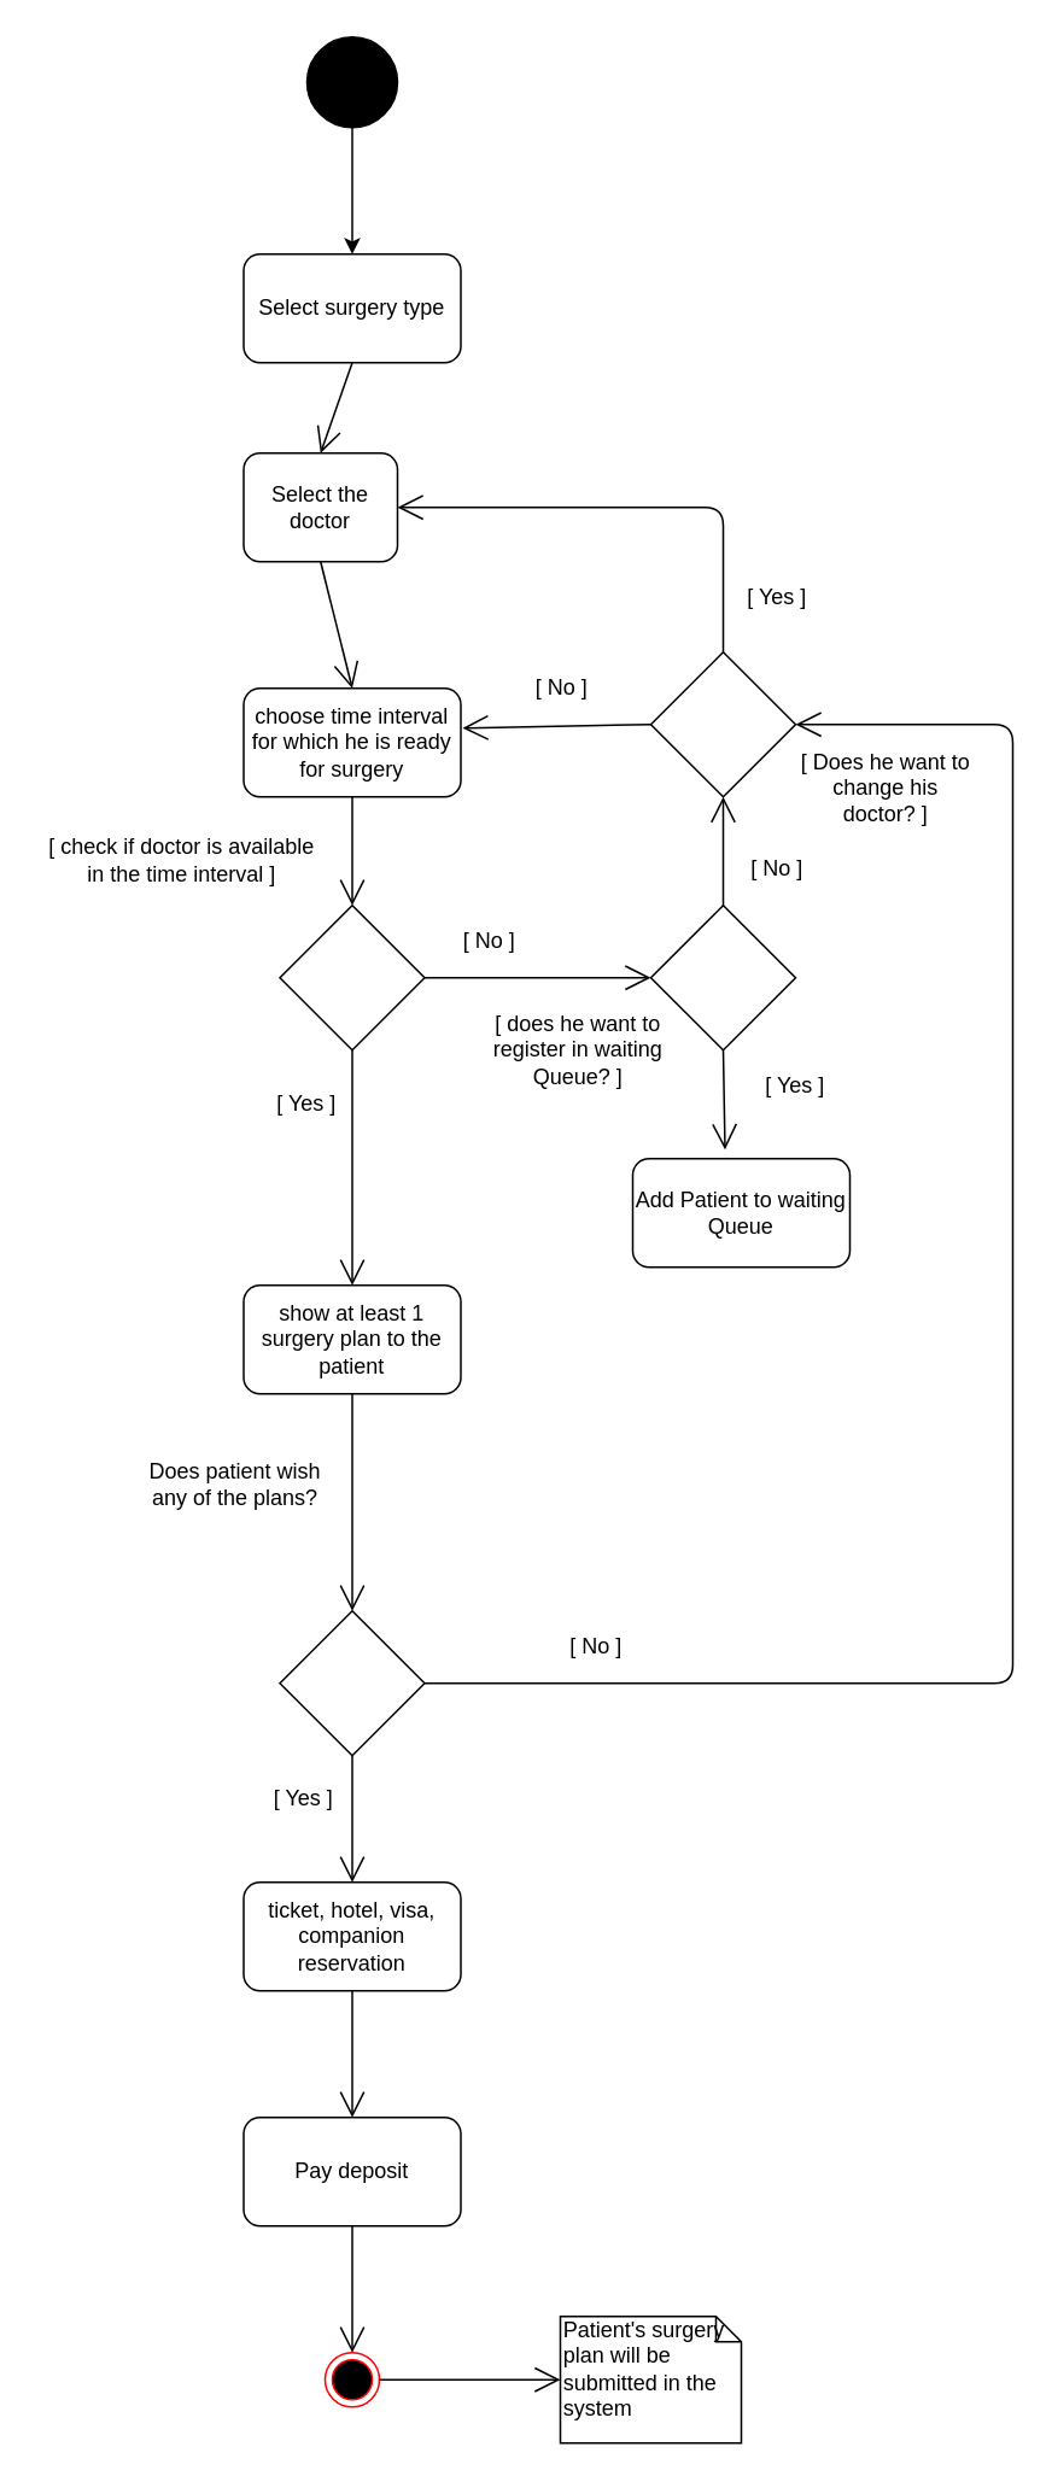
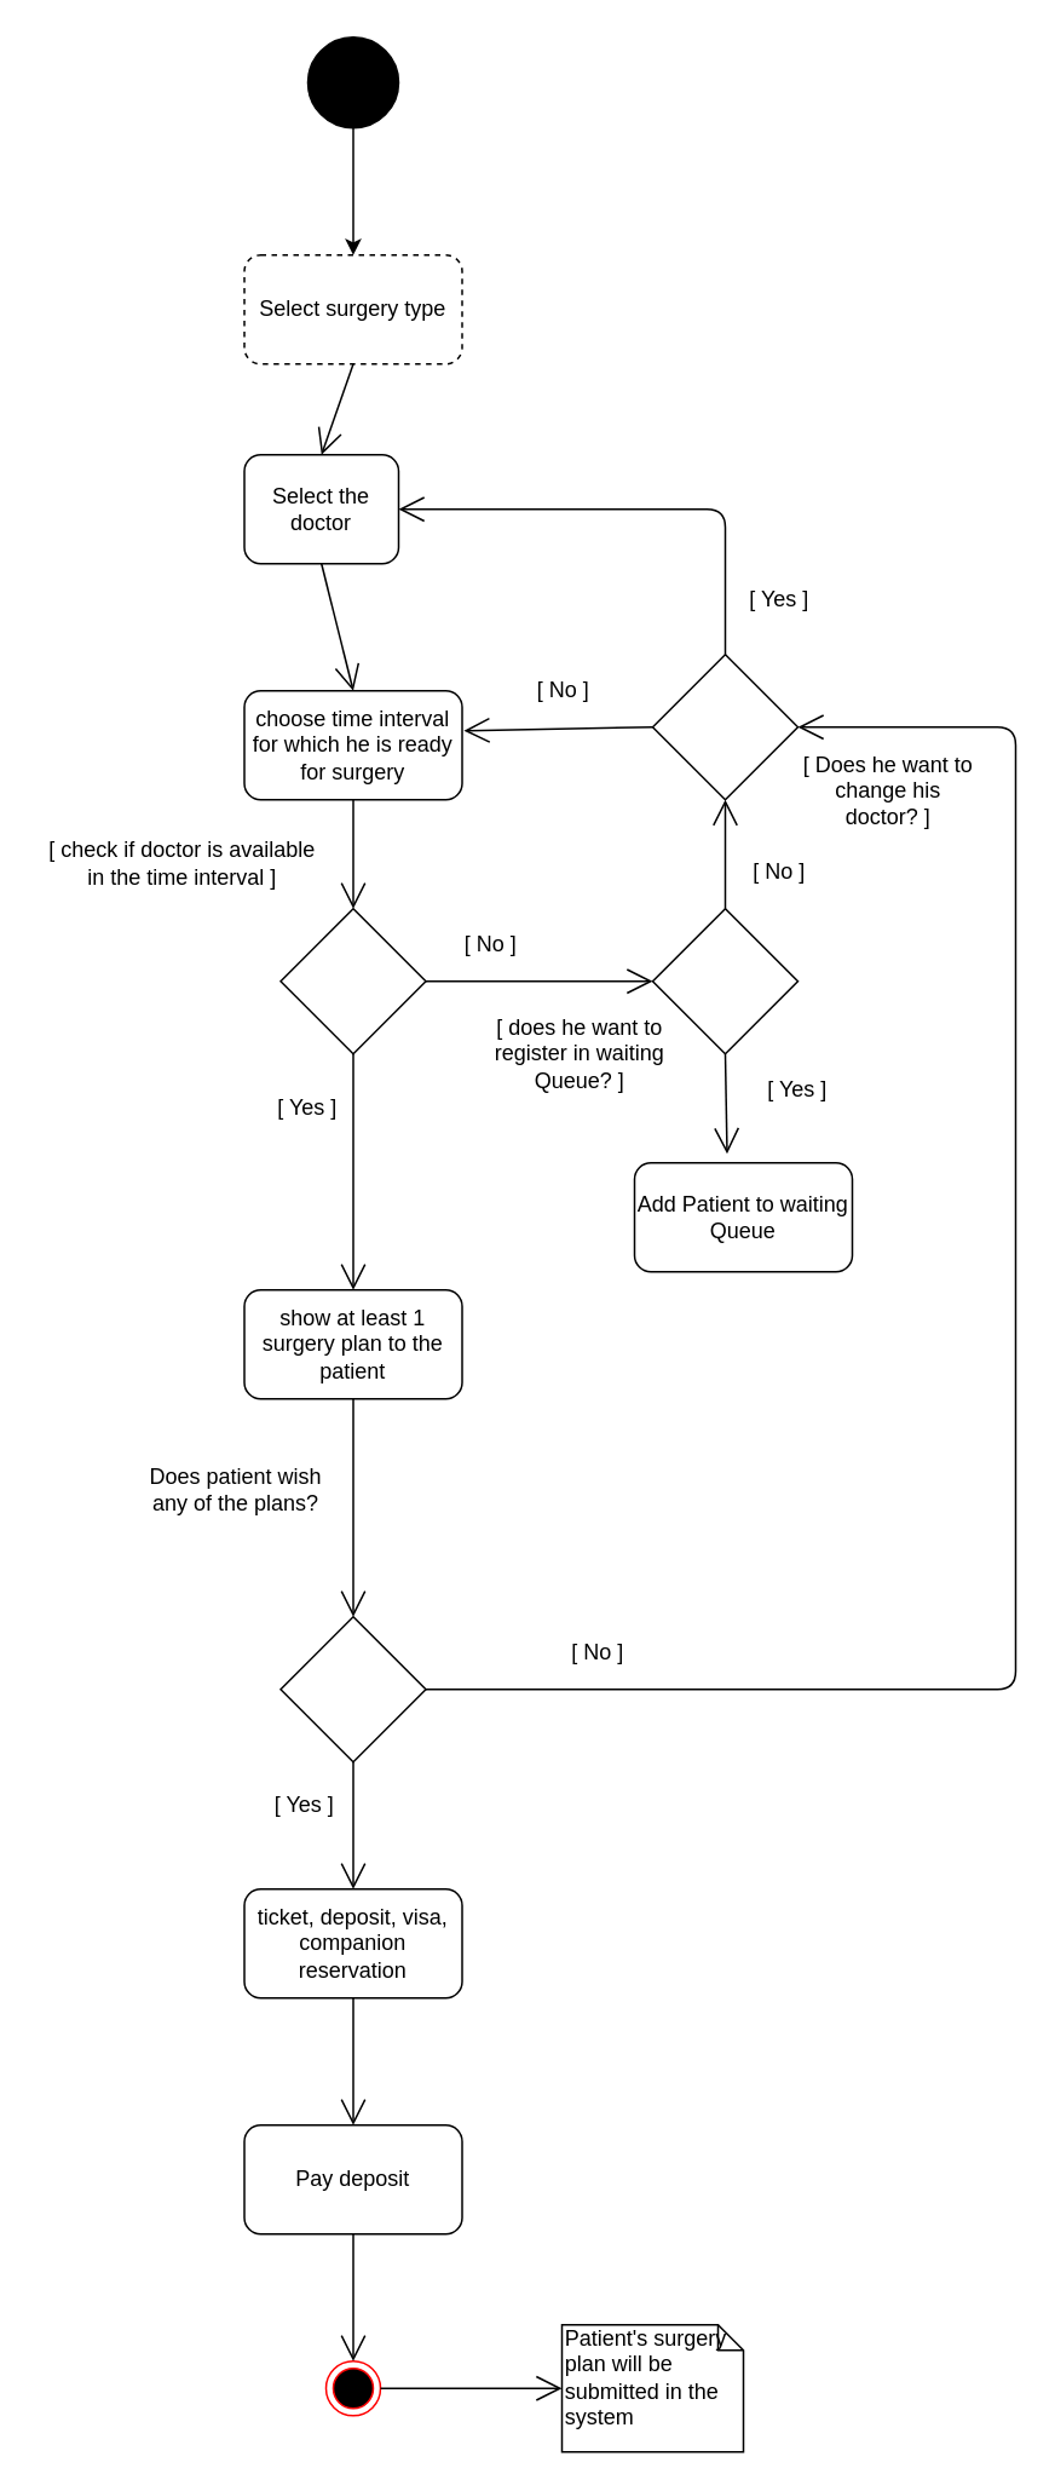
  <mxCell id="0" />
  <mxCell id="1" parent="0" />
  <mxCell id="2" value="" style="ellipse;whiteSpace=wrap;html=1;aspect=fixed;fillColor=#000000;" parent="1" vertex="1"><mxGeometry x="169" y="20" width="50" height="50" as="geometry" /></mxCell>
  <mxCell id="3" value="" style="endArrow=classic;html=1;exitX=0.5;exitY=1;exitDx=0;exitDy=0;entryX=0.5;entryY=0;entryDx=0;entryDy=0;" parent="1" source="2" edge="1" target="20"><mxGeometry width="50" height="50" relative="1" as="geometry"><mxPoint x="199" y="490" as="sourcePoint" /><mxPoint x="194" y="400" as="targetPoint" /></mxGeometry></mxCell>
  <mxCell id="4" value="choose time interval for which he is ready for surgery" style="rounded=1;whiteSpace=wrap;html=1;" vertex="1" parent="1"><mxGeometry x="134" y="380" width="120" height="60" as="geometry" /></mxCell>
  <mxCell id="5" value="" style="endArrow=open;endFill=1;endSize=12;html=1;exitX=0.5;exitY=1;exitDx=0;exitDy=0;entryX=0.5;entryY=0;entryDx=0;entryDy=0;" edge="1" parent="1" source="4" target="6"><mxGeometry width="160" relative="1" as="geometry"><mxPoint x="189" y="520" as="sourcePoint" /><mxPoint x="194" y="480" as="targetPoint" /></mxGeometry></mxCell>
  <mxCell id="6" value="" style="rhombus;whiteSpace=wrap;html=1;" vertex="1" parent="1"><mxGeometry x="154" y="500" width="80" height="80" as="geometry" /></mxCell>
  <mxCell id="7" value="[ check if doctor is available in the time interval ]" style="text;html=1;strokeColor=none;fillColor=none;align=center;verticalAlign=middle;whiteSpace=wrap;rounded=0;" vertex="1" parent="1"><mxGeometry x="20" y="460" width="160" height="30" as="geometry" /></mxCell>
  <mxCell id="8" value="" style="endArrow=open;endFill=1;endSize=12;html=1;exitX=1;exitY=0.5;exitDx=0;exitDy=0;entryX=0;entryY=0.5;entryDx=0;entryDy=0;" edge="1" parent="1" source="6" target="14"><mxGeometry width="160" relative="1" as="geometry"><mxPoint x="339" y="550" as="sourcePoint" /><mxPoint x="369" y="540" as="targetPoint" /></mxGeometry></mxCell>
  <mxCell id="9" value="[ No ]" style="text;html=1;strokeColor=none;fillColor=none;align=center;verticalAlign=middle;whiteSpace=wrap;rounded=0;" vertex="1" parent="1"><mxGeometry x="250" y="510" width="40" height="20" as="geometry" /></mxCell>
  <mxCell id="10" value="" style="endArrow=open;endFill=1;endSize=12;html=1;exitX=0.5;exitY=1;exitDx=0;exitDy=0;entryX=0.425;entryY=-0.083;entryDx=0;entryDy=0;entryPerimeter=0;" edge="1" parent="1" source="14" target="25"><mxGeometry width="160" relative="1" as="geometry"><mxPoint x="429" y="580" as="sourcePoint" /><mxPoint x="399" y="660" as="targetPoint" /></mxGeometry></mxCell>
  <mxCell id="11" value="" style="endArrow=open;endFill=1;endSize=12;html=1;exitX=0.5;exitY=0;exitDx=0;exitDy=0;entryX=0.5;entryY=1;entryDx=0;entryDy=0;" edge="1" parent="1" source="14" target="13"><mxGeometry width="160" relative="1" as="geometry"><mxPoint x="398.5" y="490" as="sourcePoint" /><mxPoint x="399" y="430" as="targetPoint" /></mxGeometry></mxCell>
  <mxCell id="12" value="[ No ]" style="text;html=1;strokeColor=none;fillColor=none;align=center;verticalAlign=middle;whiteSpace=wrap;rounded=0;" vertex="1" parent="1"><mxGeometry x="409" y="470" width="40" height="20" as="geometry" /></mxCell>
  <mxCell id="13" value="" style="rhombus;whiteSpace=wrap;html=1;" vertex="1" parent="1"><mxGeometry x="359" y="360" width="80" height="80" as="geometry" /></mxCell>
  <mxCell id="14" value="" style="rhombus;whiteSpace=wrap;html=1;" vertex="1" parent="1"><mxGeometry x="359" y="500" width="80" height="80" as="geometry" /></mxCell>
  <mxCell id="15" value="[ does he want to register in waiting Queue? ]" style="text;html=1;strokeColor=none;fillColor=none;align=center;verticalAlign=middle;whiteSpace=wrap;rounded=0;" vertex="1" parent="1"><mxGeometry x="259" y="560" width="120" height="40" as="geometry" /></mxCell>
  <mxCell id="16" value="[ Does he want to change his doctor? ]" style="text;html=1;strokeColor=none;fillColor=none;align=center;verticalAlign=middle;whiteSpace=wrap;rounded=0;" vertex="1" parent="1"><mxGeometry x="439" y="420" width="100" height="30" as="geometry" /></mxCell>
  <mxCell id="17" value="" style="endArrow=open;endFill=1;endSize=12;html=1;exitX=0;exitY=0.5;exitDx=0;exitDy=0;entryX=1.008;entryY=0.367;entryDx=0;entryDy=0;entryPerimeter=0;" edge="1" parent="1" source="13" target="4"><mxGeometry width="160" relative="1" as="geometry"><mxPoint x="289" y="320" as="sourcePoint" /><mxPoint x="449" y="320" as="targetPoint" /></mxGeometry></mxCell>
  <mxCell id="18" value="[ No ]" style="text;html=1;strokeColor=none;fillColor=none;align=center;verticalAlign=middle;whiteSpace=wrap;rounded=0;" vertex="1" parent="1"><mxGeometry x="290" y="370" width="40" height="20" as="geometry" /></mxCell>
  <mxCell id="19" value="Select the doctor" style="rounded=1;whiteSpace=wrap;html=1;" vertex="1" parent="1"><mxGeometry x="134" y="250" width="85" height="60" as="geometry" /></mxCell>
- <mxCell id="20" value="Select surgery type" style="rounded=1;whiteSpace=wrap;html=1;" vertex="1" parent="1"><mxGeometry x="134" y="140" width="120" height="60" as="geometry" /></mxCell>
+ <mxCell id="20" value="Select surgery type" style="rounded=1;whiteSpace=wrap;html=1;dashed=1;" vertex="1" parent="1"><mxGeometry x="134" y="140" width="120" height="60" as="geometry" /></mxCell>
  <mxCell id="21" value="" style="endArrow=open;endFill=1;endSize=12;html=1;exitX=0.5;exitY=1;exitDx=0;exitDy=0;entryX=0.5;entryY=0;entryDx=0;entryDy=0;" edge="1" parent="1" source="20" target="19"><mxGeometry width="160" relative="1" as="geometry"><mxPoint x="-91" as="sourcePoint" y="240" /><mxPoint x="69" as="targetPoint" y="240" /></mxGeometry></mxCell>
  <mxCell id="22" value="" style="endArrow=open;endFill=1;endSize=12;html=1;exitX=0.5;exitY=1;exitDx=0;exitDy=0;entryX=0.5;entryY=0;entryDx=0;entryDy=0;" edge="1" parent="1" source="19" target="4"><mxGeometry width="160" relative="1" as="geometry"><mxPoint x="-101" y="330" as="sourcePoint" /><mxPoint x="59" y="330" as="targetPoint" /></mxGeometry></mxCell>
  <mxCell id="23" value="" style="endArrow=open;endFill=1;endSize=12;html=1;exitX=0.5;exitY=0;exitDx=0;exitDy=0;entryX=1;entryY=0.5;entryDx=0;entryDy=0;" edge="1" parent="1" source="13" target="19"><mxGeometry width="160" relative="1" as="geometry"><mxPoint x="359" y="230" as="sourcePoint" /><mxPoint x="519" y="230" as="targetPoint" /><Array as="points"><mxPoint x="399" y="280" /></Array></mxGeometry></mxCell>
  <mxCell id="24" value="[ Yes ]" style="text;html=1;strokeColor=none;fillColor=none;align=center;verticalAlign=middle;whiteSpace=wrap;rounded=0;" vertex="1" parent="1"><mxGeometry x="409" y="320" width="40" height="20" as="geometry" /></mxCell>
  <mxCell id="25" value="Add Patient to waiting Queue" style="rounded=1;whiteSpace=wrap;html=1;" vertex="1" parent="1"><mxGeometry x="349" y="640" width="120" height="60" as="geometry" /></mxCell>
  <mxCell id="26" value="show at least 1 surgery plan to the patient" style="rounded=1;whiteSpace=wrap;html=1;" vertex="1" parent="1"><mxGeometry x="134" y="710" width="120" height="60" as="geometry" /></mxCell>
  <mxCell id="27" value="" style="endArrow=open;endFill=1;endSize=12;html=1;exitX=0.5;exitY=1;exitDx=0;exitDy=0;entryX=0.5;entryY=0;entryDx=0;entryDy=0;" edge="1" parent="1" source="6" target="26"><mxGeometry width="160" relative="1" as="geometry"><mxPoint x="-41" y="630" as="sourcePoint" /><mxPoint x="119" y="630" as="targetPoint" /></mxGeometry></mxCell>
  <mxCell id="28" value="[ Yes ]" style="text;html=1;strokeColor=none;fillColor=none;align=center;verticalAlign=middle;whiteSpace=wrap;rounded=0;" vertex="1" parent="1"><mxGeometry x="419" y="590" width="40" height="20" as="geometry" /></mxCell>
  <mxCell id="29" value="[ Yes ]" style="text;html=1;strokeColor=none;fillColor=none;align=center;verticalAlign=middle;whiteSpace=wrap;rounded=0;" vertex="1" parent="1"><mxGeometry x="149" y="600" width="40" height="20" as="geometry" /></mxCell>
  <mxCell id="30" value="" style="rhombus;whiteSpace=wrap;html=1;" vertex="1" parent="1"><mxGeometry x="154" y="890" width="80" height="80" as="geometry" /></mxCell>
  <mxCell id="31" value="" style="endArrow=open;endFill=1;endSize=12;html=1;exitX=0.5;exitY=1;exitDx=0;exitDy=0;entryX=0.5;entryY=0;entryDx=0;entryDy=0;" edge="1" parent="1" source="26" target="30"><mxGeometry width="160" relative="1" as="geometry"><mxPoint x="-51" y="890" as="sourcePoint" /><mxPoint x="109" y="890" as="targetPoint" /></mxGeometry></mxCell>
  <mxCell id="32" value="Does patient wish any of the plans?" style="text;html=1;strokeColor=none;fillColor=none;align=center;verticalAlign=middle;whiteSpace=wrap;rounded=0;" vertex="1" parent="1"><mxGeometry x="80" y="795" width="99" height="50" as="geometry" /></mxCell>
  <mxCell id="33" value="" style="endArrow=open;endFill=1;endSize=12;html=1;exitX=1;exitY=0.5;exitDx=0;exitDy=0;entryX=1;entryY=0.5;entryDx=0;entryDy=0;" edge="1" parent="1" source="30" target="13"><mxGeometry width="160" relative="1" as="geometry"><mxPoint x="259" y="930" as="sourcePoint" /><mxPoint x="559" y="400" as="targetPoint" /><Array as="points"><mxPoint x="559" y="930" /><mxPoint x="559" y="400" /></Array></mxGeometry></mxCell>
  <mxCell id="34" value="[ No ]" style="text;html=1;strokeColor=none;fillColor=none;align=center;verticalAlign=middle;whiteSpace=wrap;rounded=0;" vertex="1" parent="1"><mxGeometry x="309" y="900" width="40" height="20" as="geometry" /></mxCell>
  <mxCell id="35" value="" style="endArrow=open;endFill=1;endSize=12;html=1;exitX=0.5;exitY=1;exitDx=0;exitDy=0;entryX=0.5;entryY=0;entryDx=0;entryDy=0;" edge="1" parent="1" source="30" target="36"><mxGeometry width="160" relative="1" as="geometry"><mxPoint x="229" y="1040" as="sourcePoint" /><mxPoint x="389" y="1040" as="targetPoint" /></mxGeometry></mxCell>
- <mxCell id="36" value="ticket, hotel, visa, companion reservation" style="rounded=1;whiteSpace=wrap;html=1;" vertex="1" parent="1"><mxGeometry x="134" y="1040" width="120" height="60" as="geometry" /></mxCell>
+ <mxCell id="36" value="ticket, deposit, visa, companion reservation" style="rounded=1;whiteSpace=wrap;html=1;" vertex="1" parent="1"><mxGeometry x="134" y="1040" width="120" height="60" as="geometry" /></mxCell>
  <mxCell id="37" value="" style="endArrow=open;endFill=1;endSize=12;html=1;exitX=0.5;exitY=1;exitDx=0;exitDy=0;entryX=0.5;entryY=0;entryDx=0;entryDy=0;" edge="1" parent="1" source="36" target="38"><mxGeometry width="160" relative="1" as="geometry"><mxPoint x="199" y="1160" as="sourcePoint" /><mxPoint x="194" y="1170" as="targetPoint" /></mxGeometry></mxCell>
  <mxCell id="38" value="Pay deposit" style="rounded=1;whiteSpace=wrap;html=1;" vertex="1" parent="1"><mxGeometry x="134" y="1170" width="120" height="60" as="geometry" /></mxCell>
  <mxCell id="39" value="" style="ellipse;html=1;shape=endState;fillColor=#000000;strokeColor=#ff0000;" vertex="1" parent="1"><mxGeometry x="179" y="1300" width="30" height="30" as="geometry" /></mxCell>
  <mxCell id="40" value="" style="endArrow=open;endFill=1;endSize=12;html=1;exitX=0.5;exitY=1;exitDx=0;exitDy=0;" edge="1" parent="1" source="38" target="39"><mxGeometry width="160" relative="1" as="geometry"><mxPoint x="39" y="1260" as="sourcePoint" /><mxPoint x="199" y="1260" as="targetPoint" /></mxGeometry></mxCell>
  <mxCell id="41" value="[ Yes ]" style="text;html=1;" vertex="1" parent="1"><mxGeometry x="149" y="980" width="60" height="30" as="geometry" /></mxCell>
  <mxCell id="42" value="Patient's surgery plan will be submitted in the system" style="shape=note;whiteSpace=wrap;html=1;size=14;verticalAlign=top;align=left;spacingTop=-6;" vertex="1" parent="1"><mxGeometry x="309" y="1280" width="100" height="70" as="geometry" /></mxCell>
  <mxCell id="43" value="" style="endArrow=open;endFill=1;endSize=12;html=1;entryX=0;entryY=0.5;entryDx=0;entryDy=0;entryPerimeter=0;" edge="1" parent="1" source="39" target="42"><mxGeometry width="160" relative="1" as="geometry"><mxPoint x="169" y="1390" as="sourcePoint" /><mxPoint x="329" y="1390" as="targetPoint" /></mxGeometry></mxCell>
